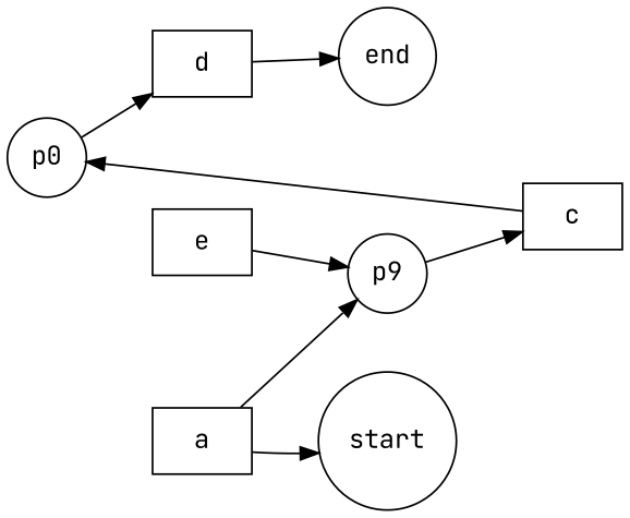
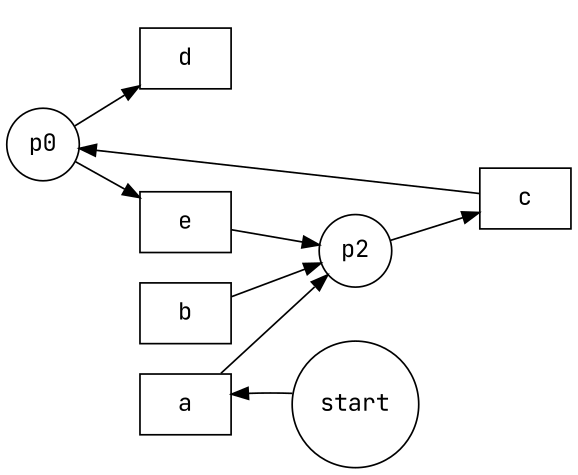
  digraph {
    fontname="JetBrains Mono"
    rankdir=LR
    node [fontname="JetBrains Mono" shape=rect]
    edge [fontname="JetBrains Mono"]
    n1 [label=p0 shape=circle]
    c
    d
    e
-   end [shape=circle]
-   p2 [shape=circle label=p9]
+   p2 [shape=circle]
    a
+   b
    start [shape=circle]
    n1 -> d
+   n1 -> e
    c -> n1
-   d -> end
    e -> p2
    p2 -> c
    a -> p2
-   a -> start
+   b -> p2
+   start -> a
  }
